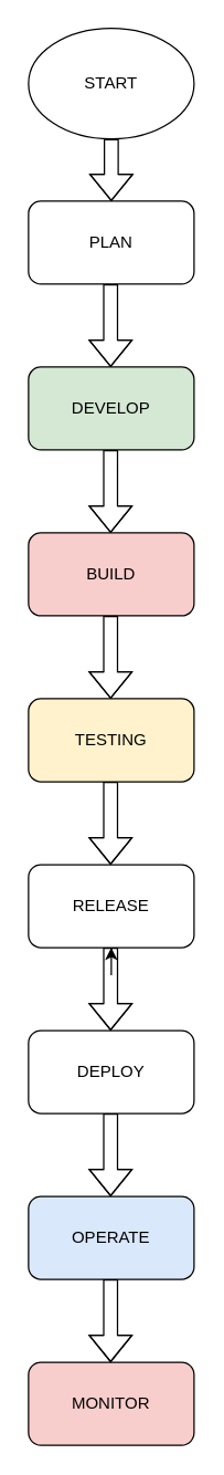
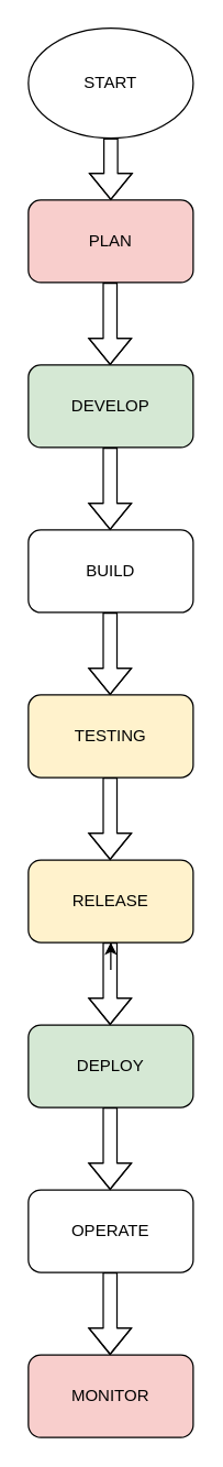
  <mxCell id="0" />
  <mxCell id="1" parent="0" />
  <mxCell id="2" value="START" style="ellipse;whiteSpace=wrap;html=1;" vertex="1" parent="1"><mxGeometry x="20" y="20" width="120" height="80" as="geometry" /></mxCell>
  <mxCell id="3" value="TESTING" style="rounded=1;whiteSpace=wrap;html=1;fillColor=#fff2cc;" vertex="1" parent="1"><mxGeometry x="20" y="505" width="120" height="60" as="geometry" /></mxCell>
- <mxCell id="4" value="BUILD" style="rounded=1;whiteSpace=wrap;html=1;fillColor=#f8cecc;" vertex="1" parent="1"><mxGeometry x="20" y="385" width="120" height="60" as="geometry" /></mxCell>
- <mxCell id="5" value="PLAN" style="rounded=1;whiteSpace=wrap;html=1;" vertex="1" parent="1"><mxGeometry x="20" y="145" width="120" height="60" as="geometry" /></mxCell>
+ <mxCell id="4" value="BUILD" style="rounded=1;whiteSpace=wrap;html=1;" vertex="1" parent="1"><mxGeometry x="20" y="385" width="120" height="60" as="geometry" /></mxCell>
+ <mxCell id="5" value="PLAN" style="rounded=1;whiteSpace=wrap;html=1;fillColor=#f8cecc;" vertex="1" parent="1"><mxGeometry x="20" y="145" width="120" height="60" as="geometry" /></mxCell>
  <mxCell id="6" style="edgeStyle=orthogonalEdgeStyle;rounded=0;orthogonalLoop=1;jettySize=auto;html=1;" edge="1" parent="1" source="7"><mxGeometry relative="1" as="geometry"><mxPoint x="80" y="685" as="targetPoint" /></mxGeometry></mxCell>
- <mxCell id="7" value="RELEASE" style="rounded=1;whiteSpace=wrap;html=1;" vertex="1" parent="1"><mxGeometry x="20" y="625" width="120" height="60" as="geometry" /></mxCell>
- <mxCell id="8" value="DEPLOY" style="rounded=1;whiteSpace=wrap;html=1;" vertex="1" parent="1"><mxGeometry x="20" y="745" width="120" height="60" as="geometry" /></mxCell>
- <mxCell id="9" value="OPERATE" style="rounded=1;whiteSpace=wrap;html=1;fillColor=#dae8fc;" vertex="1" parent="1"><mxGeometry x="20" y="865" width="120" height="60" as="geometry" /></mxCell>
+ <mxCell id="7" value="RELEASE" style="rounded=1;whiteSpace=wrap;html=1;fillColor=#fff2cc;" vertex="1" parent="1"><mxGeometry x="20" y="625" width="120" height="60" as="geometry" /></mxCell>
+ <mxCell id="8" value="DEPLOY" style="rounded=1;whiteSpace=wrap;html=1;fillColor=#d5e8d4;" vertex="1" parent="1"><mxGeometry x="20" y="745" width="120" height="60" as="geometry" /></mxCell>
+ <mxCell id="9" value="OPERATE" style="rounded=1;whiteSpace=wrap;html=1;" vertex="1" parent="1"><mxGeometry x="20" y="865" width="120" height="60" as="geometry" /></mxCell>
  <mxCell id="10" value="MONITOR" style="rounded=1;whiteSpace=wrap;html=1;fillColor=#f8cecc;" vertex="1" parent="1"><mxGeometry x="20" y="985" width="120" height="60" as="geometry" /></mxCell>
  <mxCell id="11" value="" style="shape=flexArrow;endArrow=classic;html=1;rounded=0;exitX=0.5;exitY=1;exitDx=0;exitDy=0;entryX=0.5;entryY=0;entryDx=0;entryDy=0;" edge="1" parent="1" source="2" target="5"><mxGeometry width="50" height="50" relative="1" as="geometry"><mxPoint x="55" y="135" as="sourcePoint" /><mxPoint x="105" y="85" as="targetPoint" /><Array as="points"><mxPoint x="80" y="115" /></Array></mxGeometry></mxCell>
  <mxCell id="12" value="" style="shape=flexArrow;endArrow=classic;html=1;rounded=0;exitX=0.5;exitY=1;exitDx=0;exitDy=0;entryX=0.5;entryY=0;entryDx=0;entryDy=0;" edge="1" parent="1"><mxGeometry width="50" height="50" relative="1" as="geometry"><mxPoint x="79.5" y="205" as="sourcePoint" /><mxPoint x="79.5" y="265" as="targetPoint" /><Array as="points"><mxPoint x="79.5" y="235" /></Array></mxGeometry></mxCell>
  <mxCell id="13" value="" style="shape=flexArrow;endArrow=classic;html=1;rounded=0;exitX=0.5;exitY=1;exitDx=0;exitDy=0;entryX=0.5;entryY=0;entryDx=0;entryDy=0;" edge="1" parent="1"><mxGeometry width="50" height="50" relative="1" as="geometry"><mxPoint x="79.5" y="325" as="sourcePoint" /><mxPoint x="79.5" y="385" as="targetPoint" /><Array as="points"><mxPoint x="79.5" y="355" /></Array></mxGeometry></mxCell>
  <mxCell id="14" value="" style="shape=flexArrow;endArrow=classic;html=1;rounded=0;exitX=0.5;exitY=1;exitDx=0;exitDy=0;entryX=0.5;entryY=0;entryDx=0;entryDy=0;" edge="1" parent="1"><mxGeometry width="50" height="50" relative="1" as="geometry"><mxPoint x="79.5" y="445" as="sourcePoint" /><mxPoint x="79.5" y="505" as="targetPoint" /><Array as="points"><mxPoint x="79.5" y="475" /></Array></mxGeometry></mxCell>
  <mxCell id="15" value="" style="shape=flexArrow;endArrow=classic;html=1;rounded=0;exitX=0.5;exitY=1;exitDx=0;exitDy=0;entryX=0.5;entryY=0;entryDx=0;entryDy=0;" edge="1" parent="1"><mxGeometry width="50" height="50" relative="1" as="geometry"><mxPoint x="79.5" y="565" as="sourcePoint" /><mxPoint x="79.5" y="625" as="targetPoint" /><Array as="points"><mxPoint x="79.5" y="595" /></Array></mxGeometry></mxCell>
  <mxCell id="16" value="" style="shape=flexArrow;endArrow=classic;html=1;rounded=0;exitX=0.5;exitY=1;exitDx=0;exitDy=0;entryX=0.5;entryY=0;entryDx=0;entryDy=0;" edge="1" parent="1"><mxGeometry width="50" height="50" relative="1" as="geometry"><mxPoint x="79.5" y="685" as="sourcePoint" /><mxPoint x="79.5" y="745" as="targetPoint" /><Array as="points"><mxPoint x="79.5" y="715" /></Array></mxGeometry></mxCell>
  <mxCell id="17" value="" style="shape=flexArrow;endArrow=classic;html=1;rounded=0;exitX=0.5;exitY=1;exitDx=0;exitDy=0;entryX=0.5;entryY=0;entryDx=0;entryDy=0;" edge="1" parent="1"><mxGeometry width="50" height="50" relative="1" as="geometry"><mxPoint x="79.5" y="805" as="sourcePoint" /><mxPoint x="79.5" y="865" as="targetPoint" /><Array as="points"><mxPoint x="79.5" y="835" /></Array></mxGeometry></mxCell>
  <mxCell id="18" value="" style="shape=flexArrow;endArrow=classic;html=1;rounded=0;exitX=0.5;exitY=1;exitDx=0;exitDy=0;entryX=0.5;entryY=0;entryDx=0;entryDy=0;" edge="1" parent="1"><mxGeometry width="50" height="50" relative="1" as="geometry"><mxPoint x="79.5" y="925" as="sourcePoint" /><mxPoint x="79.5" y="985" as="targetPoint" /><Array as="points"><mxPoint x="79.5" y="955" /></Array></mxGeometry></mxCell>
  <mxCell id="19" value="DEVELOP" style="rounded=1;whiteSpace=wrap;html=1;fillColor=#d5e8d4;" vertex="1" parent="1"><mxGeometry x="20" y="265" width="120" height="60" as="geometry" /></mxCell>
